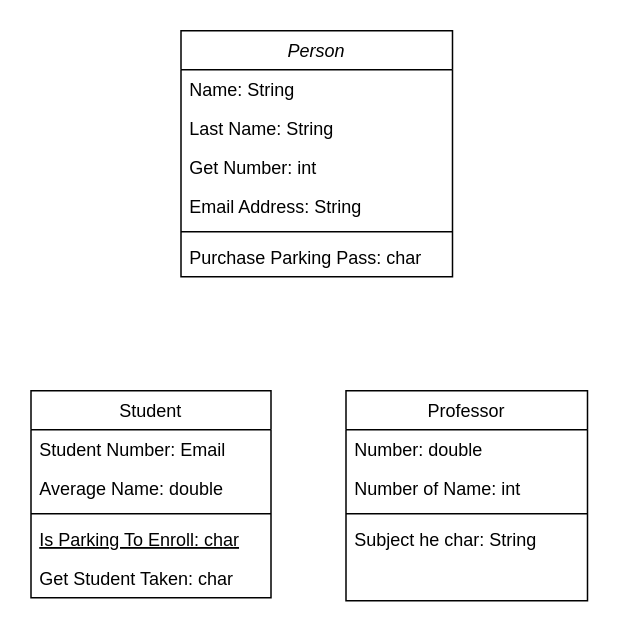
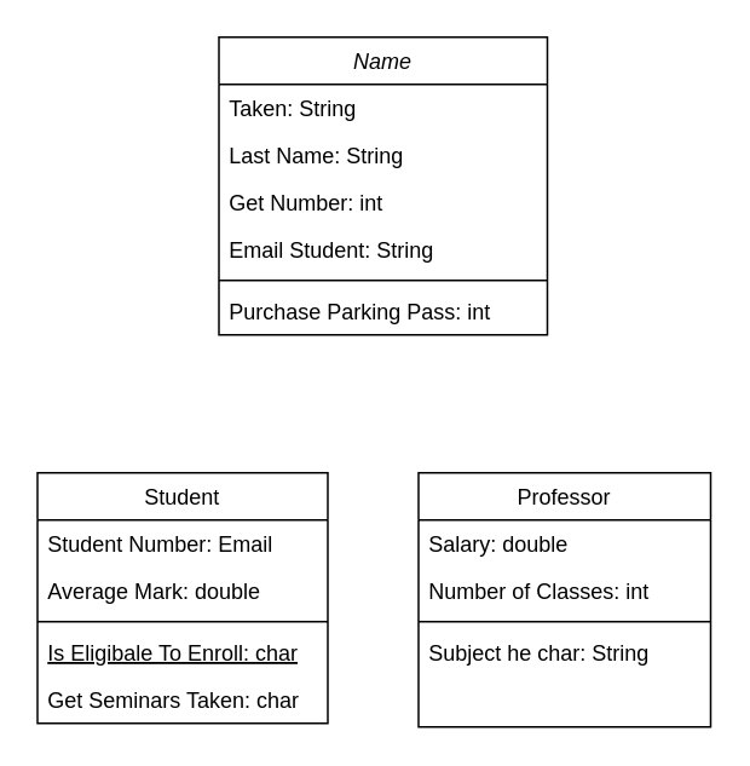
  <mxCell id="0" />
  <mxCell id="1" parent="0" />
- <mxCell id="2" value="Person" style="swimlane;fontStyle=2;align=center;verticalAlign=top;childLayout=stackLayout;horizontal=1;startSize=26;horizontalStack=0;resizeParent=1;resizeLast=0;collapsible=1;marginBottom=0;rounded=0;shadow=0;strokeWidth=1;" vertex="1" parent="1"><mxGeometry x="120" y="20" width="181" height="164" as="geometry"><mxRectangle x="230" y="140" width="160" height="26" as="alternateBounds" /></mxGeometry></mxCell>
- <mxCell id="3" value="Name: String" style="text;align=left;verticalAlign=top;spacingLeft=4;spacingRight=4;overflow=hidden;rotatable=0;points=[[0,0.5],[1,0.5]];portConstraint=eastwest;fontStyle=0" vertex="1" parent="2"><mxGeometry y="26" width="181" height="26" as="geometry" /></mxCell>
+ <mxCell id="2" value="Name" style="swimlane;fontStyle=2;align=center;verticalAlign=top;childLayout=stackLayout;horizontal=1;startSize=26;horizontalStack=0;resizeParent=1;resizeLast=0;collapsible=1;marginBottom=0;rounded=0;shadow=0;strokeWidth=1;" vertex="1" parent="1"><mxGeometry x="120" y="20" width="181" height="164" as="geometry"><mxRectangle x="230" y="140" width="160" height="26" as="alternateBounds" /></mxGeometry></mxCell>
+ <mxCell id="3" value="Taken: String" style="text;align=left;verticalAlign=top;spacingLeft=4;spacingRight=4;overflow=hidden;rotatable=0;points=[[0,0.5],[1,0.5]];portConstraint=eastwest;fontStyle=0" vertex="1" parent="2"><mxGeometry y="26" width="181" height="26" as="geometry" /></mxCell>
  <mxCell id="4" value="Last Name: String" style="text;align=left;verticalAlign=top;spacingLeft=4;spacingRight=4;overflow=hidden;rotatable=0;points=[[0,0.5],[1,0.5]];portConstraint=eastwest;fontStyle=0" vertex="1" parent="2"><mxGeometry y="52" width="181" height="26" as="geometry" /></mxCell>
  <mxCell id="5" value="Get Number: int" style="text;align=left;verticalAlign=top;spacingLeft=4;spacingRight=4;overflow=hidden;rotatable=0;points=[[0,0.5],[1,0.5]];portConstraint=eastwest;rounded=0;shadow=0;html=0;" vertex="1" parent="2"><mxGeometry y="78" width="181" height="26" as="geometry" /></mxCell>
- <mxCell id="6" value="Email Address: String" style="text;align=left;verticalAlign=top;spacingLeft=4;spacingRight=4;overflow=hidden;rotatable=0;points=[[0,0.5],[1,0.5]];portConstraint=eastwest;rounded=0;shadow=0;html=0;" vertex="1" parent="2"><mxGeometry y="104" width="181" height="26" as="geometry" /></mxCell>
+ <mxCell id="6" value="Email Student: String" style="text;align=left;verticalAlign=top;spacingLeft=4;spacingRight=4;overflow=hidden;rotatable=0;points=[[0,0.5],[1,0.5]];portConstraint=eastwest;rounded=0;shadow=0;html=0;" vertex="1" parent="2"><mxGeometry y="104" width="181" height="26" as="geometry" /></mxCell>
  <mxCell id="7" value="" style="line;html=1;strokeWidth=1;align=left;verticalAlign=middle;spacingTop=-1;spacingLeft=3;spacingRight=3;rotatable=0;labelPosition=right;points=[];portConstraint=eastwest;" vertex="1" parent="2"><mxGeometry y="130" width="181" height="8" as="geometry" /></mxCell>
- <mxCell id="8" value="Purchase Parking Pass: char" style="text;align=left;verticalAlign=top;spacingLeft=4;spacingRight=4;overflow=hidden;rotatable=0;points=[[0,0.5],[1,0.5]];portConstraint=eastwest;" vertex="1" parent="2"><mxGeometry y="138" width="181" height="26" as="geometry" /></mxCell>
+ <mxCell id="8" value="Purchase Parking Pass: int" style="text;align=left;verticalAlign=top;spacingLeft=4;spacingRight=4;overflow=hidden;rotatable=0;points=[[0,0.5],[1,0.5]];portConstraint=eastwest;" vertex="1" parent="2"><mxGeometry y="138" width="181" height="26" as="geometry" /></mxCell>
  <mxCell id="9" value="Student" style="swimlane;fontStyle=0;align=center;verticalAlign=top;childLayout=stackLayout;horizontal=1;startSize=26;horizontalStack=0;resizeParent=1;resizeLast=0;collapsible=1;marginBottom=0;rounded=0;shadow=0;strokeWidth=1;" vertex="1" parent="1"><mxGeometry x="20" y="260" width="160" height="138" as="geometry"><mxRectangle x="130" y="380" width="160" height="26" as="alternateBounds" /></mxGeometry></mxCell>
  <mxCell id="10" value="Student Number: Email" style="text;align=left;verticalAlign=top;spacingLeft=4;spacingRight=4;overflow=hidden;rotatable=0;points=[[0,0.5],[1,0.5]];portConstraint=eastwest;" vertex="1" parent="9"><mxGeometry y="26" width="160" height="26" as="geometry" /></mxCell>
- <mxCell id="11" value="Average Name: double" style="text;align=left;verticalAlign=top;spacingLeft=4;spacingRight=4;overflow=hidden;rotatable=0;points=[[0,0.5],[1,0.5]];portConstraint=eastwest;rounded=0;shadow=0;html=0;" vertex="1" parent="9"><mxGeometry y="52" width="160" height="26" as="geometry" /></mxCell>
+ <mxCell id="11" value="Average Mark: double" style="text;align=left;verticalAlign=top;spacingLeft=4;spacingRight=4;overflow=hidden;rotatable=0;points=[[0,0.5],[1,0.5]];portConstraint=eastwest;rounded=0;shadow=0;html=0;" vertex="1" parent="9"><mxGeometry y="52" width="160" height="26" as="geometry" /></mxCell>
  <mxCell id="12" value="" style="line;html=1;strokeWidth=1;align=left;verticalAlign=middle;spacingTop=-1;spacingLeft=3;spacingRight=3;rotatable=0;labelPosition=right;points=[];portConstraint=eastwest;" vertex="1" parent="9"><mxGeometry y="78" width="160" height="8" as="geometry" /></mxCell>
- <mxCell id="13" value="Is Parking To Enroll: char" style="text;align=left;verticalAlign=top;spacingLeft=4;spacingRight=4;overflow=hidden;rotatable=0;points=[[0,0.5],[1,0.5]];portConstraint=eastwest;fontStyle=4" vertex="1" parent="9"><mxGeometry y="86" width="160" height="26" as="geometry" /></mxCell>
- <mxCell id="14" value="Get Student Taken: char" style="text;align=left;verticalAlign=top;spacingLeft=4;spacingRight=4;overflow=hidden;rotatable=0;points=[[0,0.5],[1,0.5]];portConstraint=eastwest;" vertex="1" parent="9"><mxGeometry y="112" width="160" height="26" as="geometry" /></mxCell>
+ <mxCell id="13" value="Is Eligibale To Enroll: char" style="text;align=left;verticalAlign=top;spacingLeft=4;spacingRight=4;overflow=hidden;rotatable=0;points=[[0,0.5],[1,0.5]];portConstraint=eastwest;fontStyle=4" vertex="1" parent="9"><mxGeometry y="86" width="160" height="26" as="geometry" /></mxCell>
+ <mxCell id="14" value="Get Seminars Taken: char" style="text;align=left;verticalAlign=top;spacingLeft=4;spacingRight=4;overflow=hidden;rotatable=0;points=[[0,0.5],[1,0.5]];portConstraint=eastwest;" vertex="1" parent="9"><mxGeometry y="112" width="160" height="26" as="geometry" /></mxCell>
  <mxCell id="15" value="Professor" style="swimlane;fontStyle=0;align=center;verticalAlign=top;childLayout=stackLayout;horizontal=1;startSize=26;horizontalStack=0;resizeParent=1;resizeLast=0;collapsible=1;marginBottom=0;rounded=0;shadow=0;strokeWidth=1;" vertex="1" parent="1"><mxGeometry x="230" y="260" width="161" height="140" as="geometry"><mxRectangle x="340" y="380" width="170" height="26" as="alternateBounds" /></mxGeometry></mxCell>
- <mxCell id="16" value="Number: double" style="text;align=left;verticalAlign=top;spacingLeft=4;spacingRight=4;overflow=hidden;rotatable=0;points=[[0,0.5],[1,0.5]];portConstraint=eastwest;" vertex="1" parent="15"><mxGeometry y="26" width="161" height="26" as="geometry" /></mxCell>
- <mxCell id="17" value="Number of Name: int" style="text;align=left;verticalAlign=top;spacingLeft=4;spacingRight=4;overflow=hidden;rotatable=0;points=[[0,0.5],[1,0.5]];portConstraint=eastwest;" vertex="1" parent="15"><mxGeometry y="52" width="161" height="26" as="geometry" /></mxCell>
+ <mxCell id="16" value="Salary: double" style="text;align=left;verticalAlign=top;spacingLeft=4;spacingRight=4;overflow=hidden;rotatable=0;points=[[0,0.5],[1,0.5]];portConstraint=eastwest;" vertex="1" parent="15"><mxGeometry y="26" width="161" height="26" as="geometry" /></mxCell>
+ <mxCell id="17" value="Number of Classes: int" style="text;align=left;verticalAlign=top;spacingLeft=4;spacingRight=4;overflow=hidden;rotatable=0;points=[[0,0.5],[1,0.5]];portConstraint=eastwest;" vertex="1" parent="15"><mxGeometry y="52" width="161" height="26" as="geometry" /></mxCell>
  <mxCell id="18" value="" style="line;html=1;strokeWidth=1;align=left;verticalAlign=middle;spacingTop=-1;spacingLeft=3;spacingRight=3;rotatable=0;labelPosition=right;points=[];portConstraint=eastwest;" vertex="1" parent="15"><mxGeometry y="78" width="161" height="8" as="geometry" /></mxCell>
  <mxCell id="19" value="Subject he char: String" style="text;align=left;verticalAlign=top;spacingLeft=4;spacingRight=4;overflow=hidden;rotatable=0;points=[[0,0.5],[1,0.5]];portConstraint=eastwest;" vertex="1" parent="15"><mxGeometry y="86" width="161" height="26" as="geometry" /></mxCell>
